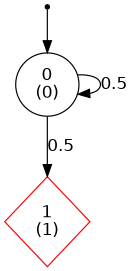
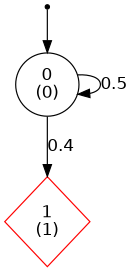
  digraph {
    node [color=black fontname=Helvetica]
    edge [color=black fontcolor=black fontname=Helvetica]
    n1 [label="0\n(0)" shape=circle]
    n2 [color=red label="1\n(1)" shape=diamond]
    "0i" [shape=point]
    n1 -> n1 [label=0.5]
-   n1 -> n2 [label=0.5]
+   n1 -> n2 [label=0.4]
    "0i" -> n1 [fontcolor="" fontname=""]
  }
